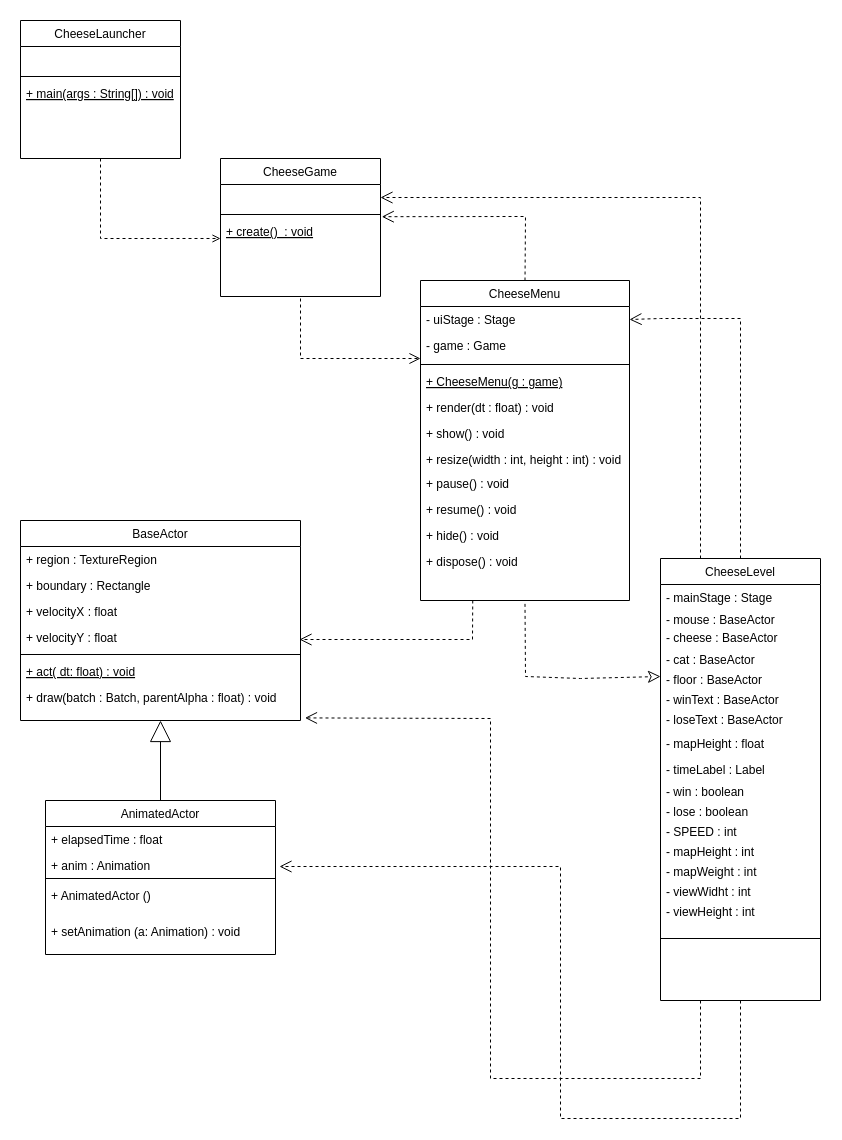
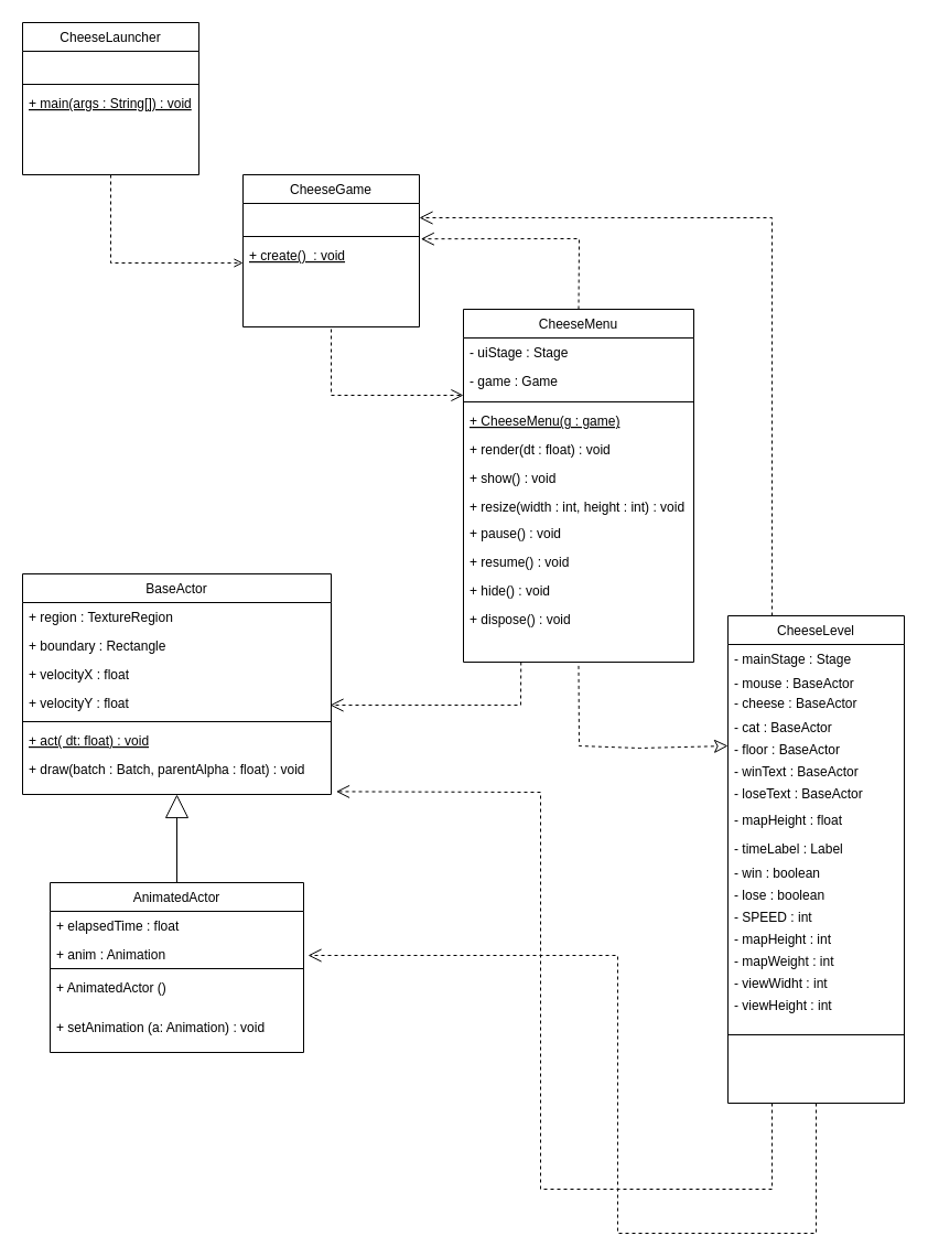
  <mxCell id="0" />
  <mxCell id="1" parent="0" />
  <mxCell id="2" value="CheeseLauncher" style="swimlane;fontStyle=0;align=center;verticalAlign=top;childLayout=stackLayout;horizontal=1;startSize=26;horizontalStack=0;resizeParent=1;resizeLast=0;collapsible=1;marginBottom=0;rounded=0;shadow=0;strokeWidth=1;" parent="1" vertex="1"><mxGeometry x="20" y="20" width="160" height="138" as="geometry"><mxRectangle x="230" y="140" width="160" height="26" as="alternateBounds" /></mxGeometry></mxCell>
  <mxCell id="3" value=" " style="text;align=left;verticalAlign=top;spacingLeft=4;spacingRight=4;overflow=hidden;rotatable=0;points=[[0,0.5],[1,0.5]];portConstraint=eastwest;" parent="2" vertex="1"><mxGeometry y="26" width="160" height="26" as="geometry" /></mxCell>
  <mxCell id="4" value="" style="line;html=1;strokeWidth=1;align=left;verticalAlign=middle;spacingTop=-1;spacingLeft=3;spacingRight=3;rotatable=0;labelPosition=right;points=[];portConstraint=eastwest;" parent="2" vertex="1"><mxGeometry y="52" width="160" height="8" as="geometry" /></mxCell>
  <mxCell id="5" value="+ main(args : String[]) : void" style="text;align=left;verticalAlign=top;spacingLeft=4;spacingRight=4;overflow=hidden;rotatable=0;points=[[0,0.5],[1,0.5]];portConstraint=eastwest;fontStyle=4" parent="2" vertex="1"><mxGeometry y="60" width="160" height="26" as="geometry" /></mxCell>
  <mxCell id="6" value="CheeseMenu" style="swimlane;fontStyle=0;align=center;verticalAlign=top;childLayout=stackLayout;horizontal=1;startSize=26;horizontalStack=0;resizeParent=1;resizeLast=0;collapsible=1;marginBottom=0;rounded=0;shadow=0;strokeWidth=1;" parent="1" vertex="1"><mxGeometry x="420" y="280" width="209" height="320" as="geometry"><mxRectangle x="130" y="380" width="160" height="26" as="alternateBounds" /></mxGeometry></mxCell>
  <mxCell id="7" value="- uiStage : Stage" style="text;align=left;verticalAlign=top;spacingLeft=4;spacingRight=4;overflow=hidden;rotatable=0;points=[[0,0.5],[1,0.5]];portConstraint=eastwest;" parent="6" vertex="1"><mxGeometry y="26" width="209" height="26" as="geometry" /></mxCell>
  <mxCell id="8" value="- game : Game" style="text;align=left;verticalAlign=top;spacingLeft=4;spacingRight=4;overflow=hidden;rotatable=0;points=[[0,0.5],[1,0.5]];portConstraint=eastwest;rounded=0;shadow=0;html=0;" parent="6" vertex="1"><mxGeometry y="52" width="209" height="28" as="geometry" /></mxCell>
  <mxCell id="9" value="" style="line;html=1;strokeWidth=1;align=left;verticalAlign=middle;spacingTop=-1;spacingLeft=3;spacingRight=3;rotatable=0;labelPosition=right;points=[];portConstraint=eastwest;" parent="6" vertex="1"><mxGeometry y="80" width="209" height="8" as="geometry" /></mxCell>
  <mxCell id="10" value="+ CheeseMenu(g : game)" style="text;align=left;verticalAlign=top;spacingLeft=4;spacingRight=4;overflow=hidden;rotatable=0;points=[[0,0.5],[1,0.5]];portConstraint=eastwest;fontStyle=4" parent="6" vertex="1"><mxGeometry y="88" width="209" height="26" as="geometry" /></mxCell>
  <mxCell id="11" value="+ render(dt : float) : void" style="text;align=left;verticalAlign=top;spacingLeft=4;spacingRight=4;overflow=hidden;rotatable=0;points=[[0,0.5],[1,0.5]];portConstraint=eastwest;" parent="6" vertex="1"><mxGeometry y="114" width="209" height="26" as="geometry" /></mxCell>
  <mxCell id="12" value="+ show() : void" style="text;align=left;verticalAlign=top;spacingLeft=4;spacingRight=4;overflow=hidden;rotatable=0;points=[[0,0.5],[1,0.5]];portConstraint=eastwest;" parent="6" vertex="1"><mxGeometry y="140" width="209" height="26" as="geometry" /></mxCell>
  <mxCell id="13" value="+ resize(width : int, height : int) : void" style="text;align=left;verticalAlign=top;spacingLeft=4;spacingRight=4;overflow=hidden;rotatable=0;points=[[0,0.5],[1,0.5]];portConstraint=eastwest;" parent="6" vertex="1"><mxGeometry y="166" width="209" height="24" as="geometry" /></mxCell>
  <mxCell id="14" value="+ pause() : void" style="text;align=left;verticalAlign=top;spacingLeft=4;spacingRight=4;overflow=hidden;rotatable=0;points=[[0,0.5],[1,0.5]];portConstraint=eastwest;" parent="6" vertex="1"><mxGeometry y="190" width="209" height="26" as="geometry" /></mxCell>
  <mxCell id="15" value="+ resume() : void" style="text;align=left;verticalAlign=top;spacingLeft=4;spacingRight=4;overflow=hidden;rotatable=0;points=[[0,0.5],[1,0.5]];portConstraint=eastwest;" parent="6" vertex="1"><mxGeometry y="216" width="209" height="26" as="geometry" /></mxCell>
  <mxCell id="16" value="+ hide() : void" style="text;align=left;verticalAlign=top;spacingLeft=4;spacingRight=4;overflow=hidden;rotatable=0;points=[[0,0.5],[1,0.5]];portConstraint=eastwest;" parent="6" vertex="1"><mxGeometry y="242" width="209" height="26" as="geometry" /></mxCell>
  <mxCell id="17" value="+ dispose() : void" style="text;align=left;verticalAlign=top;spacingLeft=4;spacingRight=4;overflow=hidden;rotatable=0;points=[[0,0.5],[1,0.5]];portConstraint=eastwest;" parent="6" vertex="1"><mxGeometry y="268" width="209" height="48" as="geometry" /></mxCell>
  <mxCell id="18" value="AnimatedActor" style="swimlane;fontStyle=0;align=center;verticalAlign=top;childLayout=stackLayout;horizontal=1;startSize=26;horizontalStack=0;resizeParent=1;resizeLast=0;collapsible=1;marginBottom=0;rounded=0;shadow=0;strokeWidth=1;" parent="1" vertex="1"><mxGeometry x="45" y="800" width="230" height="154" as="geometry"><mxRectangle x="550" y="140" width="160" height="26" as="alternateBounds" /></mxGeometry></mxCell>
  <mxCell id="19" value="+ elapsedTime : float" style="text;align=left;verticalAlign=top;spacingLeft=4;spacingRight=4;overflow=hidden;rotatable=0;points=[[0,0.5],[1,0.5]];portConstraint=eastwest;rounded=0;shadow=0;html=0;" parent="18" vertex="1"><mxGeometry y="26" width="230" height="26" as="geometry" /></mxCell>
  <mxCell id="20" value="+ anim : Animation" style="text;align=left;verticalAlign=top;spacingLeft=4;spacingRight=4;overflow=hidden;rotatable=0;points=[[0,0.5],[1,0.5]];portConstraint=eastwest;" parent="18" vertex="1"><mxGeometry y="52" width="230" height="22" as="geometry" /></mxCell>
  <mxCell id="21" value="" style="line;html=1;strokeWidth=1;align=left;verticalAlign=middle;spacingTop=-1;spacingLeft=3;spacingRight=3;rotatable=0;labelPosition=right;points=[];portConstraint=eastwest;" parent="18" vertex="1"><mxGeometry y="74" width="230" height="8" as="geometry" /></mxCell>
  <mxCell id="22" value="+ AnimatedActor ()" style="text;align=left;verticalAlign=top;spacingLeft=4;spacingRight=4;overflow=hidden;rotatable=0;points=[[0,0.5],[1,0.5]];portConstraint=eastwest;" parent="18" vertex="1"><mxGeometry y="82" width="230" height="36" as="geometry" /></mxCell>
  <mxCell id="23" value="+ setAnimation (a: Animation) : void" style="text;align=left;verticalAlign=top;spacingLeft=4;spacingRight=4;overflow=hidden;rotatable=0;points=[[0,0.5],[1,0.5]];portConstraint=eastwest;" parent="18" vertex="1"><mxGeometry y="118" width="230" height="32" as="geometry" /></mxCell>
  <mxCell id="24" value="CheeseGame" style="swimlane;fontStyle=0;align=center;verticalAlign=top;childLayout=stackLayout;horizontal=1;startSize=26;horizontalStack=0;resizeParent=1;resizeLast=0;collapsible=1;marginBottom=0;rounded=0;shadow=0;strokeWidth=1;" parent="1" vertex="1"><mxGeometry x="220" y="158" width="160" height="138" as="geometry"><mxRectangle x="130" y="380" width="160" height="26" as="alternateBounds" /></mxGeometry></mxCell>
  <mxCell id="25" value=" " style="text;align=left;verticalAlign=top;spacingLeft=4;spacingRight=4;overflow=hidden;rotatable=0;points=[[0,0.5],[1,0.5]];portConstraint=eastwest;" parent="24" vertex="1"><mxGeometry y="26" width="160" height="26" as="geometry" /></mxCell>
  <mxCell id="26" value="" style="line;html=1;strokeWidth=1;align=left;verticalAlign=middle;spacingTop=-1;spacingLeft=3;spacingRight=3;rotatable=0;labelPosition=right;points=[];portConstraint=eastwest;" parent="24" vertex="1"><mxGeometry y="52" width="160" height="8" as="geometry" /></mxCell>
  <mxCell id="27" value="+ create()  : void" style="text;align=left;verticalAlign=top;spacingLeft=4;spacingRight=4;overflow=hidden;rotatable=0;points=[[0,0.5],[1,0.5]];portConstraint=eastwest;fontStyle=4" parent="24" vertex="1"><mxGeometry y="60" width="160" height="26" as="geometry" /></mxCell>
  <mxCell id="28" value="CheeseLevel" style="swimlane;fontStyle=0;align=center;verticalAlign=top;childLayout=stackLayout;horizontal=1;startSize=26;horizontalStack=0;resizeParent=1;resizeLast=0;collapsible=1;marginBottom=0;rounded=0;shadow=0;strokeWidth=1;" parent="1" vertex="1"><mxGeometry x="660" y="558" width="160" height="442" as="geometry"><mxRectangle x="130" y="380" width="160" height="26" as="alternateBounds" /></mxGeometry></mxCell>
  <mxCell id="29" value="- mainStage : Stage" style="text;align=left;verticalAlign=top;spacingLeft=4;spacingRight=4;overflow=hidden;rotatable=0;points=[[0,0.5],[1,0.5]];portConstraint=eastwest;" parent="28" vertex="1"><mxGeometry y="26" width="160" height="22" as="geometry" /></mxCell>
  <mxCell id="30" value="- mouse : BaseActor" style="text;align=left;verticalAlign=top;spacingLeft=4;spacingRight=4;overflow=hidden;rotatable=0;points=[[0,0.5],[1,0.5]];portConstraint=eastwest;rounded=0;shadow=0;html=0;" parent="28" vertex="1"><mxGeometry y="48" width="160" height="18" as="geometry" /></mxCell>
  <mxCell id="31" value="- cheese : BaseActor" style="text;align=left;verticalAlign=top;spacingLeft=4;spacingRight=4;overflow=hidden;rotatable=0;points=[[0,0.5],[1,0.5]];portConstraint=eastwest;rounded=0;shadow=0;html=0;" parent="28" vertex="1"><mxGeometry y="66" width="160" height="22" as="geometry" /></mxCell>
  <mxCell id="32" value="- cat : BaseActor" style="text;align=left;verticalAlign=top;spacingLeft=4;spacingRight=4;overflow=hidden;rotatable=0;points=[[0,0.5],[1,0.5]];portConstraint=eastwest;rounded=0;shadow=0;html=0;" parent="28" vertex="1"><mxGeometry y="88" width="160" height="20" as="geometry" /></mxCell>
  <mxCell id="33" value="- floor : BaseActor" style="text;align=left;verticalAlign=top;spacingLeft=4;spacingRight=4;overflow=hidden;rotatable=0;points=[[0,0.5],[1,0.5]];portConstraint=eastwest;rounded=0;shadow=0;html=0;" parent="28" vertex="1"><mxGeometry y="108" width="160" height="20" as="geometry" /></mxCell>
  <mxCell id="34" value="- winText : BaseActor" style="text;align=left;verticalAlign=top;spacingLeft=4;spacingRight=4;overflow=hidden;rotatable=0;points=[[0,0.5],[1,0.5]];portConstraint=eastwest;rounded=0;shadow=0;html=0;" parent="28" vertex="1"><mxGeometry y="128" width="160" height="20" as="geometry" /></mxCell>
  <mxCell id="35" value="- loseText : BaseActor" style="text;align=left;verticalAlign=top;spacingLeft=4;spacingRight=4;overflow=hidden;rotatable=0;points=[[0,0.5],[1,0.5]];portConstraint=eastwest;rounded=0;shadow=0;html=0;" parent="28" vertex="1"><mxGeometry y="148" width="160" height="24" as="geometry" /></mxCell>
  <mxCell id="36" value="- mapHeight : float" style="text;align=left;verticalAlign=top;spacingLeft=4;spacingRight=4;overflow=hidden;rotatable=0;points=[[0,0.5],[1,0.5]];portConstraint=eastwest;rounded=0;shadow=0;html=0;" parent="28" vertex="1"><mxGeometry y="172" width="160" height="26" as="geometry" /></mxCell>
  <mxCell id="37" value="- timeLabel : Label" style="text;align=left;verticalAlign=top;spacingLeft=4;spacingRight=4;overflow=hidden;rotatable=0;points=[[0,0.5],[1,0.5]];portConstraint=eastwest;rounded=0;shadow=0;html=0;" parent="28" vertex="1"><mxGeometry y="198" width="160" height="22" as="geometry" /></mxCell>
  <mxCell id="38" value="- win : boolean" style="text;align=left;verticalAlign=top;spacingLeft=4;spacingRight=4;overflow=hidden;rotatable=0;points=[[0,0.5],[1,0.5]];portConstraint=eastwest;rounded=0;shadow=0;html=0;" parent="28" vertex="1"><mxGeometry y="220" width="160" height="20" as="geometry" /></mxCell>
  <mxCell id="39" value="- lose : boolean" style="text;align=left;verticalAlign=top;spacingLeft=4;spacingRight=4;overflow=hidden;rotatable=0;points=[[0,0.5],[1,0.5]];portConstraint=eastwest;rounded=0;shadow=0;html=0;" parent="28" vertex="1"><mxGeometry y="240" width="160" height="20" as="geometry" /></mxCell>
  <mxCell id="40" value="- SPEED : int" style="text;align=left;verticalAlign=top;spacingLeft=4;spacingRight=4;overflow=hidden;rotatable=0;points=[[0,0.5],[1,0.5]];portConstraint=eastwest;rounded=0;shadow=0;html=0;" parent="28" vertex="1"><mxGeometry y="260" width="160" height="20" as="geometry" /></mxCell>
  <mxCell id="41" value="- mapHeight : int" style="text;align=left;verticalAlign=top;spacingLeft=4;spacingRight=4;overflow=hidden;rotatable=0;points=[[0,0.5],[1,0.5]];portConstraint=eastwest;rounded=0;shadow=0;html=0;" parent="28" vertex="1"><mxGeometry y="280" width="160" height="20" as="geometry" /></mxCell>
  <mxCell id="42" value="- mapWeight : int" style="text;align=left;verticalAlign=top;spacingLeft=4;spacingRight=4;overflow=hidden;rotatable=0;points=[[0,0.5],[1,0.5]];portConstraint=eastwest;rounded=0;shadow=0;html=0;" parent="28" vertex="1"><mxGeometry y="300" width="160" height="20" as="geometry" /></mxCell>
  <mxCell id="43" value="- viewWidht : int    " style="text;align=left;verticalAlign=top;spacingLeft=4;spacingRight=4;overflow=hidden;rotatable=0;points=[[0,0.5],[1,0.5]];portConstraint=eastwest;rounded=0;shadow=0;html=0;" parent="28" vertex="1"><mxGeometry y="320" width="160" height="20" as="geometry" /></mxCell>
  <mxCell id="44" value="- viewHeight : int" style="text;align=left;verticalAlign=top;spacingLeft=4;spacingRight=4;overflow=hidden;rotatable=0;points=[[0,0.5],[1,0.5]];portConstraint=eastwest;rounded=0;shadow=0;html=0;" parent="28" vertex="1"><mxGeometry y="340" width="160" height="20" as="geometry" /></mxCell>
  <mxCell id="45" value="" style="line;html=1;strokeWidth=1;align=left;verticalAlign=middle;spacingTop=-1;spacingLeft=3;spacingRight=3;rotatable=0;labelPosition=right;points=[];portConstraint=eastwest;" parent="28" vertex="1"><mxGeometry y="360" width="160" height="40" as="geometry" /></mxCell>
  <mxCell id="46" value="BaseActor" style="swimlane;fontStyle=0;align=center;verticalAlign=top;childLayout=stackLayout;horizontal=1;startSize=26;horizontalStack=0;resizeParent=1;resizeLast=0;collapsible=1;marginBottom=0;rounded=0;shadow=0;strokeWidth=1;" parent="1" vertex="1"><mxGeometry x="20" y="520" width="280" height="200" as="geometry"><mxRectangle x="130" y="380" width="160" height="26" as="alternateBounds" /></mxGeometry></mxCell>
  <mxCell id="47" value="+ region : TextureRegion" style="text;align=left;verticalAlign=top;spacingLeft=4;spacingRight=4;overflow=hidden;rotatable=0;points=[[0,0.5],[1,0.5]];portConstraint=eastwest;" parent="46" vertex="1"><mxGeometry y="26" width="280" height="26" as="geometry" /></mxCell>
  <mxCell id="48" value="+ boundary : Rectangle" style="text;align=left;verticalAlign=top;spacingLeft=4;spacingRight=4;overflow=hidden;rotatable=0;points=[[0,0.5],[1,0.5]];portConstraint=eastwest;rounded=0;shadow=0;html=0;" parent="46" vertex="1"><mxGeometry y="52" width="280" height="26" as="geometry" /></mxCell>
  <mxCell id="49" value="+ velocityX : float" style="text;align=left;verticalAlign=top;spacingLeft=4;spacingRight=4;overflow=hidden;rotatable=0;points=[[0,0.5],[1,0.5]];portConstraint=eastwest;rounded=0;shadow=0;html=0;" parent="46" vertex="1"><mxGeometry y="78" width="280" height="26" as="geometry" /></mxCell>
  <mxCell id="50" value="+ velocityY : float" style="text;align=left;verticalAlign=top;spacingLeft=4;spacingRight=4;overflow=hidden;rotatable=0;points=[[0,0.5],[1,0.5]];portConstraint=eastwest;rounded=0;shadow=0;html=0;" parent="46" vertex="1"><mxGeometry y="104" width="280" height="26" as="geometry" /></mxCell>
  <mxCell id="51" value="" style="line;html=1;strokeWidth=1;align=left;verticalAlign=middle;spacingTop=-1;spacingLeft=3;spacingRight=3;rotatable=0;labelPosition=right;points=[];portConstraint=eastwest;" parent="46" vertex="1"><mxGeometry y="130" width="280" height="8" as="geometry" /></mxCell>
  <mxCell id="52" value="+ act( dt: float) : void" style="text;align=left;verticalAlign=top;spacingLeft=4;spacingRight=4;overflow=hidden;rotatable=0;points=[[0,0.5],[1,0.5]];portConstraint=eastwest;fontStyle=4" parent="46" vertex="1"><mxGeometry y="138" width="280" height="26" as="geometry" /></mxCell>
  <mxCell id="53" value="+ draw(batch : Batch, parentAlpha : float) : void" style="text;align=left;verticalAlign=top;spacingLeft=4;spacingRight=4;overflow=hidden;rotatable=0;points=[[0,0.5],[1,0.5]];portConstraint=eastwest;" parent="46" vertex="1"><mxGeometry y="164" width="280" height="36" as="geometry" /></mxCell>
  <mxCell id="54" value="" style="endArrow=open;html=1;rounded=0;entryX=0;entryY=0.769;entryDx=0;entryDy=0;entryPerimeter=0;dashed=1;endFill=0;" parent="1" target="27" edge="1"><mxGeometry width="50" height="50" relative="1" as="geometry"><mxPoint x="100" y="158" as="sourcePoint" /><mxPoint x="100" y="278" as="targetPoint" /><Array as="points"><mxPoint x="100" y="238" /><mxPoint x="170" y="238" /></Array></mxGeometry></mxCell>
  <mxCell id="55" value="" style="endArrow=open;html=1;rounded=0;dashed=1;exitX=0.5;exitY=1.077;exitDx=0;exitDy=0;exitPerimeter=0;endFill=0;strokeWidth=1;endSize=9;" parent="1" edge="1"><mxGeometry width="50" height="50" relative="1" as="geometry"><mxPoint x="300" y="298.002" as="sourcePoint" /><mxPoint x="420" y="358" as="targetPoint" /><Array as="points"><mxPoint x="300" y="358" /></Array></mxGeometry></mxCell>
  <mxCell id="56" value="" style="endArrow=open;html=1;rounded=0;startSize=6;endSize=10;strokeWidth=1;exitX=0.5;exitY=0;exitDx=0;exitDy=0;entryX=1.008;entryY=0.238;entryDx=0;entryDy=0;entryPerimeter=0;dashed=1;endFill=0;" parent="1" source="6" edge="1"><mxGeometry width="50" height="50" relative="1" as="geometry"><mxPoint x="370" y="228" as="sourcePoint" /><mxPoint x="381.28" y="216.188" as="targetPoint" /><Array as="points"><mxPoint x="525" y="216" /></Array></mxGeometry></mxCell>
  <mxCell id="57" value="" style="endArrow=block;html=1;rounded=0;exitX=0.5;exitY=0;exitDx=0;exitDy=0;endFill=0;strokeWidth=1;endSize=19;startSize=6;entryX=0.5;entryY=1;entryDx=0;entryDy=0;" parent="1" source="18" target="46" edge="1"><mxGeometry width="50" height="50" relative="1" as="geometry"><mxPoint x="240" y="648" as="sourcePoint" /><mxPoint x="320" y="586" as="targetPoint" /></mxGeometry></mxCell>
- <mxCell id="58" value="" style="endArrow=open;html=1;rounded=0;startSize=6;endSize=10;strokeWidth=1;exitX=0.5;exitY=0;exitDx=0;exitDy=0;entryX=1;entryY=0.5;entryDx=0;entryDy=0;dashed=1;endFill=0;" parent="1" source="28" target="7" edge="1"><mxGeometry width="50" height="50" relative="1" as="geometry"><mxPoint x="760" y="368" as="sourcePoint" /><mxPoint x="641.28" y="304.188" as="targetPoint" /><Array as="points"><mxPoint x="740" y="318" /><mxPoint x="660" y="318" /></Array></mxGeometry></mxCell>
  <mxCell id="59" value="" style="endArrow=open;html=1;rounded=0;startSize=6;endSize=10;strokeWidth=1;exitX=0.25;exitY=0;exitDx=0;exitDy=0;entryX=1;entryY=0.5;entryDx=0;entryDy=0;dashed=1;endFill=0;" parent="1" source="28" target="25" edge="1"><mxGeometry width="50" height="50" relative="1" as="geometry"><mxPoint x="730" y="388" as="sourcePoint" /><mxPoint x="611.28" y="324.188" as="targetPoint" /><Array as="points"><mxPoint x="700" y="197" /></Array></mxGeometry></mxCell>
  <mxCell id="60" value="" style="endArrow=classic;html=1;rounded=0;startSize=6;endSize=10;strokeWidth=1;exitX=0.5;exitY=1.154;exitDx=0;exitDy=0;entryX=0;entryY=0.5;entryDx=0;entryDy=0;dashed=1;endFill=0;exitPerimeter=0;" parent="1" source="17" target="33" edge="1"><mxGeometry width="50" height="50" relative="1" as="geometry"><mxPoint x="470" y="698" as="sourcePoint" /><mxPoint x="351.28" y="634.188" as="targetPoint" /><Array as="points"><mxPoint x="525" y="676" /><mxPoint x="580" y="678" /></Array></mxGeometry></mxCell>
  <mxCell id="61" value="" style="endArrow=open;html=1;rounded=0;startSize=6;endSize=10;strokeWidth=1;exitX=0.5;exitY=1;exitDx=0;exitDy=0;dashed=1;endFill=0;" parent="1" source="28" edge="1"><mxGeometry width="50" height="50" relative="1" as="geometry"><mxPoint x="450" y="808" as="sourcePoint" /><mxPoint x="279" y="866" as="targetPoint" /><Array as="points"><mxPoint x="740" y="1118" /><mxPoint x="560" y="1118" /><mxPoint x="560" y="866" /></Array></mxGeometry></mxCell>
  <mxCell id="62" value="" style="endArrow=open;html=1;rounded=0;startSize=6;endSize=10;strokeWidth=1;exitX=0.25;exitY=1;exitDx=0;exitDy=0;dashed=1;endFill=0;entryX=1.016;entryY=0.928;entryDx=0;entryDy=0;entryPerimeter=0;" parent="1" source="28" target="53" edge="1"><mxGeometry width="50" height="50" relative="1" as="geometry"><mxPoint x="490" y="798" as="sourcePoint" /><mxPoint x="299" y="712" as="targetPoint" /><Array as="points"><mxPoint x="700" y="1078" /><mxPoint x="490" y="1078" /><mxPoint x="490" y="718" /></Array></mxGeometry></mxCell>
  <mxCell id="63" value="" style="endArrow=open;html=1;rounded=0;startSize=6;endSize=10;strokeWidth=1;exitX=0.25;exitY=1;exitDx=0;exitDy=0;dashed=1;endFill=0;" parent="1" source="6" edge="1"><mxGeometry width="50" height="50" relative="1" as="geometry"><mxPoint x="-61" y="590" as="sourcePoint" /><mxPoint x="299" y="639" as="targetPoint" /><Array as="points"><mxPoint x="472" y="639" /></Array></mxGeometry></mxCell>
